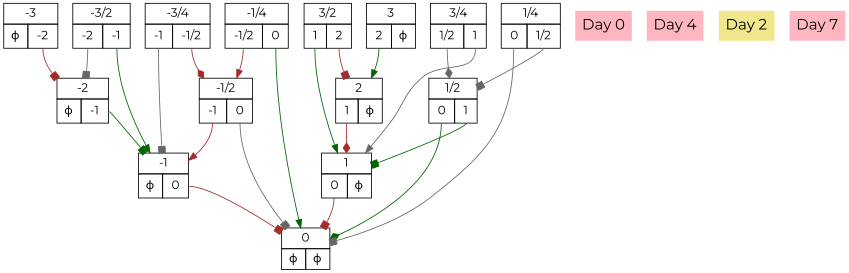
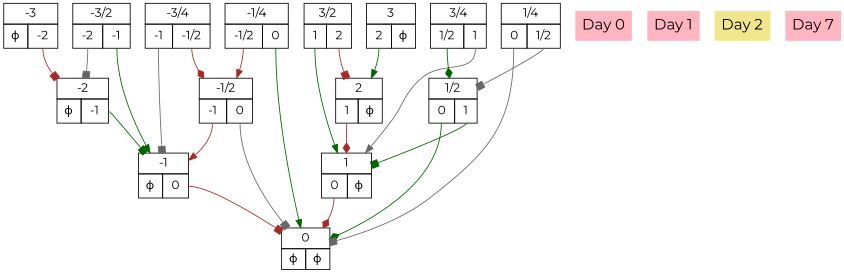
  digraph {
    fontname=Montserrat
    node [fontname=Montserrat margin=0 shape=none]
    edge [arrowhead=box color=brown fontname=Montserrat tailport=R]
    n1 [label=<<TABLE BORDER="0" CELLBORDER="1" CELLSPACING="0" CELLPADDING="4">          <TR><TD COLSPAN="2">0</TD></TR>          <TR><TD PORT="L"> ϕ </TD><TD PORT="R"> ϕ </TD></TR>          </TABLE>>]
    n2 [fillcolor=lightpink fontsize=18 label="Day 0" style=filled margin=""]
-   n3 [fillcolor=lightpink fontsize=18 label="Day 4" style=filled margin=""]
+   n3 [fillcolor=lightpink fontsize=18 label="Day 1" style=filled margin=""]
    n4 [label=<<TABLE BORDER="0" CELLBORDER="1" CELLSPACING="0" CELLPADDING="4">          <TR><TD COLSPAN="2">-1</TD></TR>          <TR><TD PORT="L"> ϕ </TD><TD PORT="R"> <TABLE BORDER="0" CELLBORDER="0" CELLPADDING="0"><TR><TD PORT="0"> 0 </TD> &nbsp; </TR></TABLE> </TD></TR>          </TABLE>>]
    n5 [label=<<TABLE BORDER="0" CELLBORDER="1" CELLSPACING="0" CELLPADDING="4">          <TR><TD COLSPAN="2">1</TD></TR>          <TR><TD PORT="L"> <TABLE BORDER="0" CELLBORDER="0" CELLPADDING="0"><TR><TD PORT="0"> 0 </TD> &nbsp; </TR></TABLE> </TD><TD PORT="R"> ϕ </TD></TR>          </TABLE>>]
    n6 [fillcolor=khaki fontsize=18 label="Day 2" style=filled margin=""]
    n7 [label=<<TABLE BORDER="0" CELLBORDER="1" CELLSPACING="0" CELLPADDING="4">          <TR><TD COLSPAN="2">-2</TD></TR>          <TR><TD PORT="L"> ϕ </TD><TD PORT="R"> <TABLE BORDER="0" CELLBORDER="0" CELLPADDING="0"><TR><TD PORT="-1"> -1 </TD> &nbsp; </TR></TABLE> </TD></TR>          </TABLE>>]
    n8 [label=<<TABLE BORDER="0" CELLBORDER="1" CELLSPACING="0" CELLPADDING="4">          <TR><TD COLSPAN="2">2</TD></TR>          <TR><TD PORT="L"> <TABLE BORDER="0" CELLBORDER="0" CELLPADDING="0"><TR><TD PORT="1"> 1 </TD> &nbsp; </TR></TABLE> </TD><TD PORT="R"> ϕ </TD></TR>          </TABLE>>]
    n9 [label=<<TABLE BORDER="0" CELLBORDER="1" CELLSPACING="0" CELLPADDING="4">          <TR><TD COLSPAN="2">1/2</TD></TR>          <TR><TD PORT="L"> <TABLE BORDER="0" CELLBORDER="0" CELLPADDING="0"><TR><TD PORT="0"> 0 </TD> &nbsp; </TR></TABLE> </TD><TD PORT="R"> <TABLE BORDER="0" CELLBORDER="0" CELLPADDING="0"><TR><TD PORT="1"> 1 </TD> &nbsp; </TR></TABLE> </TD></TR>          </TABLE>>]
    n10 [label=<<TABLE BORDER="0" CELLBORDER="1" CELLSPACING="0" CELLPADDING="4">          <TR><TD COLSPAN="2">-1/2</TD></TR>          <TR><TD PORT="L"> <TABLE BORDER="0" CELLBORDER="0" CELLPADDING="0"><TR><TD PORT="-1"> -1 </TD> &nbsp; </TR></TABLE> </TD><TD PORT="R"> <TABLE BORDER="0" CELLBORDER="0" CELLPADDING="0"><TR><TD PORT="0"> 0 </TD> &nbsp; </TR></TABLE> </TD></TR>          </TABLE>>]
    n11 [fillcolor=lightpink fontsize=18 label="Day 7" style=filled margin=""]
    n12 [label=<<TABLE BORDER="0" CELLBORDER="1" CELLSPACING="0" CELLPADDING="4">          <TR><TD COLSPAN="2">-3</TD></TR>          <TR><TD PORT="L"> ϕ </TD><TD PORT="R"> <TABLE BORDER="0" CELLBORDER="0" CELLPADDING="0"><TR><TD PORT="-2"> -2 </TD> &nbsp; </TR></TABLE> </TD></TR>          </TABLE>>]
    n13 [label=<<TABLE BORDER="0" CELLBORDER="1" CELLSPACING="0" CELLPADDING="4">          <TR><TD COLSPAN="2">3</TD></TR>          <TR><TD PORT="L"> <TABLE BORDER="0" CELLBORDER="0" CELLPADDING="0"><TR><TD PORT="2"> 2 </TD> &nbsp; </TR></TABLE> </TD><TD PORT="R"> ϕ </TD></TR>          </TABLE>>]
    n14 [label=<<TABLE BORDER="0" CELLBORDER="1" CELLSPACING="0" CELLPADDING="4">          <TR><TD COLSPAN="2">1/4</TD></TR>          <TR><TD PORT="L"> <TABLE BORDER="0" CELLBORDER="0" CELLPADDING="0"><TR><TD PORT="0"> 0 </TD> &nbsp; </TR></TABLE> </TD><TD PORT="R"> <TABLE BORDER="0" CELLBORDER="0" CELLPADDING="0"><TR><TD PORT="1/2"> 1/2 </TD> &nbsp; </TR></TABLE> </TD></TR>          </TABLE>>]
    n15 [label=<<TABLE BORDER="0" CELLBORDER="1" CELLSPACING="0" CELLPADDING="4">          <TR><TD COLSPAN="2">-1/4</TD></TR>          <TR><TD PORT="L"> <TABLE BORDER="0" CELLBORDER="0" CELLPADDING="0"><TR><TD PORT="-1/2"> -1/2 </TD> &nbsp; </TR></TABLE> </TD><TD PORT="R"> <TABLE BORDER="0" CELLBORDER="0" CELLPADDING="0"><TR><TD PORT="0"> 0 </TD> &nbsp; </TR></TABLE> </TD></TR>          </TABLE>>]
    n16 [label=<<TABLE BORDER="0" CELLBORDER="1" CELLSPACING="0" CELLPADDING="4">          <TR><TD COLSPAN="2">3/4</TD></TR>          <TR><TD PORT="L"> <TABLE BORDER="0" CELLBORDER="0" CELLPADDING="0"><TR><TD PORT="1/2"> 1/2 </TD> &nbsp; </TR></TABLE> </TD><TD PORT="R"> <TABLE BORDER="0" CELLBORDER="0" CELLPADDING="0"><TR><TD PORT="1"> 1 </TD> &nbsp; </TR></TABLE> </TD></TR>          </TABLE>>]
    n17 [label=<<TABLE BORDER="0" CELLBORDER="1" CELLSPACING="0" CELLPADDING="4">          <TR><TD COLSPAN="2">-3/4</TD></TR>          <TR><TD PORT="L"> <TABLE BORDER="0" CELLBORDER="0" CELLPADDING="0"><TR><TD PORT="-1"> -1 </TD> &nbsp; </TR></TABLE> </TD><TD PORT="R"> <TABLE BORDER="0" CELLBORDER="0" CELLPADDING="0"><TR><TD PORT="-1/2"> -1/2 </TD> &nbsp; </TR></TABLE> </TD></TR>          </TABLE>>]
    n18 [label=<<TABLE BORDER="0" CELLBORDER="1" CELLSPACING="0" CELLPADDING="4">          <TR><TD COLSPAN="2">3/2</TD></TR>          <TR><TD PORT="L"> <TABLE BORDER="0" CELLBORDER="0" CELLPADDING="0"><TR><TD PORT="1"> 1 </TD> &nbsp; </TR></TABLE> </TD><TD PORT="R"> <TABLE BORDER="0" CELLBORDER="0" CELLPADDING="0"><TR><TD PORT="2"> 2 </TD> &nbsp; </TR></TABLE> </TD></TR>          </TABLE>>]
    n19 [label=<<TABLE BORDER="0" CELLBORDER="1" CELLSPACING="0" CELLPADDING="4">          <TR><TD COLSPAN="2">-3/2</TD></TR>          <TR><TD PORT="L"> <TABLE BORDER="0" CELLBORDER="0" CELLPADDING="0"><TR><TD PORT="-2"> -2 </TD> &nbsp; </TR></TABLE> </TD><TD PORT="R"> <TABLE BORDER="0" CELLBORDER="0" CELLPADDING="0"><TR><TD PORT="-1"> -1 </TD> &nbsp; </TR></TABLE> </TD></TR>          </TABLE>>]
    n4 -> n1
-   n5 -> n1 [tailport=L]
+   n5 -> n1 [arrowhead=diamond tailport=L]
    n7 -> n4 [color=darkgreen]
    n8 -> n5 [arrowhead=diamond tailport=L]
    n9 -> n1 [arrowhead=diamond color=darkgreen tailport=L]
    n9 -> n5 [color=darkgreen]
    n10 -> n1 [color=gray40]
    n10 -> n4 [arrowhead=normal tailport=L]
    n12 -> n7
    n13 -> n8 [arrowhead=normal color=darkgreen tailport=L]
    n14 -> n1 [color=gray40 tailport=L]
    n14 -> n9 [color=gray40]
    n15 -> n1 [arrowhead=normal color=darkgreen]
    n15 -> n10 [arrowhead=normal tailport=L]
    n16 -> n5 [arrowhead=normal color=gray40]
-   n16 -> n9 [arrowhead=diamond color=gray40 tailport=L]
+   n16 -> n9 [arrowhead=diamond color=darkgreen tailport=L]
    n17 -> n4 [color=gray40 tailport=L]
    n17 -> n10 [arrowhead=diamond]
    n18 -> n5 [arrowhead=normal color=darkgreen tailport=L]
    n18 -> n8
    n19 -> n4 [arrowhead=normal color=darkgreen]
    n19 -> n7 [color=gray40 tailport=L]
  }
